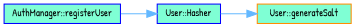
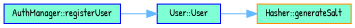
  digraph {
    fontname="Patrick Hand"
    rankdir=RL
    node [color=blue fillcolor=aquamarine fontname="Patrick Hand" fontsize=10 shape=box style=filled]
    edge [color=steelblue1 dir=back fontname="Patrick Hand" fontsize=10 labelfontname=Helvetica labelfontsize=10 style=solid]
-   n1 [color=darkorange fontcolor=black height=0.2 label="User::generateSalt" width=0.4]
-   n2 [height=0.2 label="User::Hasher" width=0.4]
+   n1 [color=darkorange fontcolor=black height=0.2 label="Hasher::generateSalt" width=0.4]
+   n2 [height=0.2 label="User::User" width=0.4]
    n3 [height=0.2 label="AuthManager::registerUser" width=0.4]
    n1 -> n2
    n2 -> n3
  }
